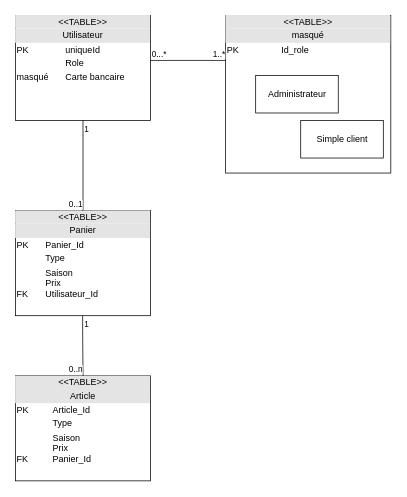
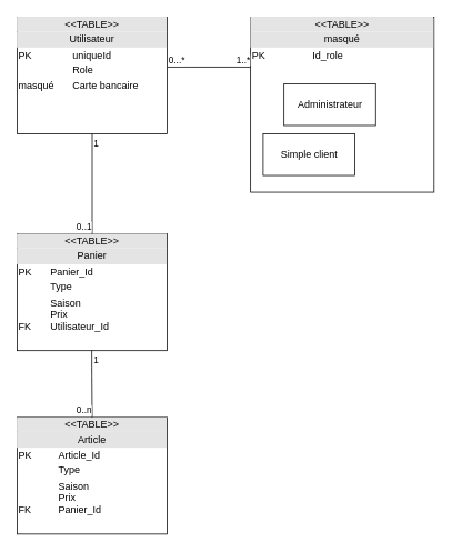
  <mxCell id="0" />
  <mxCell id="1" parent="0" />
  <mxCell id="2" value="&lt;div style=&quot;text-align: center ; box-sizing: border-box ; width: 100% ; background: rgb(228 , 228 , 228) ; padding: 2px&quot;&gt;&amp;lt;&amp;lt;TABLE&amp;gt;&amp;gt;&lt;/div&gt;&lt;div style=&quot;text-align: center ; box-sizing: border-box ; width: 100% ; background: rgb(228 , 228 , 228) ; padding: 2px&quot;&gt;Utilisateur&lt;/div&gt;&lt;table style=&quot;width: 100% ; font-size: 1em&quot; cellpadding=&quot;2&quot; cellspacing=&quot;0&quot;&gt;&lt;tbody&gt;&lt;tr&gt;&lt;td&gt;PK&lt;/td&gt;&lt;td&gt;uniqueId&lt;/td&gt;&lt;/tr&gt;&lt;tr&gt;&lt;td&gt;&lt;/td&gt;&lt;td&gt;Role&lt;/td&gt;&lt;/tr&gt;&lt;tr&gt;&lt;td&gt;masqué&lt;/td&gt;&lt;td&gt;Carte bancaire&lt;/td&gt;&lt;/tr&gt;&lt;/tbody&gt;&lt;/table&gt;" style="verticalAlign=top;align=left;overflow=fill;html=1;" parent="1" vertex="1"><mxGeometry x="20" y="20" width="180" height="140" as="geometry" /></mxCell>
  <mxCell id="3" value="&lt;div style=&quot;text-align: center ; box-sizing: border-box ; width: 100% ; background: rgb(228 , 228 , 228) ; padding: 2px&quot;&gt;&amp;lt;&amp;lt;TABLE&amp;gt;&amp;gt;&lt;/div&gt;&lt;div style=&quot;text-align: center ; box-sizing: border-box ; width: 100% ; background: rgb(228 , 228 , 228) ; padding: 2px&quot;&gt;Article&lt;/div&gt;&lt;table style=&quot;width: 100% ; font-size: 1em&quot; cellpadding=&quot;2&quot; cellspacing=&quot;0&quot;&gt;&lt;tbody&gt;&lt;tr&gt;&lt;td&gt;PK&lt;/td&gt;&lt;td&gt;Article_Id&lt;/td&gt;&lt;/tr&gt;&lt;tr&gt;&lt;td&gt;&lt;/td&gt;&lt;td&gt;Type&lt;/td&gt;&lt;/tr&gt;&lt;tr&gt;&lt;td&gt;&lt;br&gt;&lt;br&gt;FK&lt;/td&gt;&lt;td&gt;Saison&lt;br&gt;Prix&lt;br&gt;Panier_Id&lt;/td&gt;&lt;/tr&gt;&lt;/tbody&gt;&lt;/table&gt;" style="verticalAlign=top;align=left;overflow=fill;html=1;" parent="1" vertex="1"><mxGeometry x="20" y="500" width="180" height="140" as="geometry" /></mxCell>
  <mxCell id="4" value="&lt;div style=&quot;text-align: center ; box-sizing: border-box ; width: 100% ; background: rgb(228 , 228 , 228) ; padding: 2px&quot;&gt;&amp;lt;&amp;lt;TABLE&amp;gt;&amp;gt;&lt;/div&gt;&lt;div style=&quot;text-align: center ; box-sizing: border-box ; width: 100% ; background: rgb(228 , 228 , 228) ; padding: 2px&quot;&gt;masqué&lt;/div&gt;&lt;table style=&quot;width: 100% ; font-size: 1em&quot; cellpadding=&quot;2&quot; cellspacing=&quot;0&quot;&gt;&lt;tbody&gt;&lt;tr&gt;&lt;td&gt;PK&lt;/td&gt;&lt;td&gt;Id_role&lt;/td&gt;&lt;/tr&gt;&lt;tr&gt;&lt;td&gt;&lt;/td&gt;&lt;td&gt;&lt;br&gt;&lt;/td&gt;&lt;/tr&gt;&lt;tr&gt;&lt;td&gt;&lt;br&gt;&lt;/td&gt;&lt;td&gt;&lt;br&gt;&lt;/td&gt;&lt;/tr&gt;&lt;/tbody&gt;&lt;/table&gt;" style="verticalAlign=top;align=left;overflow=fill;html=1;" parent="1" vertex="1"><mxGeometry x="300" y="20" width="220" height="210" as="geometry" /></mxCell>
  <mxCell id="5" value="&lt;div style=&quot;text-align: center ; box-sizing: border-box ; width: 100% ; background: rgb(228 , 228 , 228) ; padding: 2px&quot;&gt;&amp;lt;&amp;lt;TABLE&amp;gt;&amp;gt;&lt;/div&gt;&lt;div style=&quot;text-align: center ; box-sizing: border-box ; width: 100% ; background: rgb(228 , 228 , 228) ; padding: 2px&quot;&gt;Panier&lt;/div&gt;&lt;table style=&quot;width: 100% ; font-size: 1em&quot; cellpadding=&quot;2&quot; cellspacing=&quot;0&quot;&gt;&lt;tbody&gt;&lt;tr&gt;&lt;td&gt;PK&lt;/td&gt;&lt;td&gt;Panier_Id&lt;br&gt;&lt;/td&gt;&lt;/tr&gt;&lt;tr&gt;&lt;td&gt;&lt;/td&gt;&lt;td&gt;Type&lt;/td&gt;&lt;/tr&gt;&lt;tr&gt;&lt;td&gt;&lt;br&gt;&lt;br&gt;FK&lt;/td&gt;&lt;td&gt;Saison&lt;br&gt;Prix&lt;br&gt;Utilisateur_Id&lt;/td&gt;&lt;/tr&gt;&lt;/tbody&gt;&lt;/table&gt;" style="verticalAlign=top;align=left;overflow=fill;html=1;" parent="1" vertex="1"><mxGeometry x="20" y="280" width="180" height="140" as="geometry" /></mxCell>
  <mxCell id="6" value="Administrateur" style="html=1;" parent="1" vertex="1"><mxGeometry x="340" y="100" width="110" height="50" as="geometry" /></mxCell>
- <mxCell id="7" value="Simple client" style="html=1;" parent="1" vertex="1"><mxGeometry x="400" y="160" width="110" height="50" as="geometry" /></mxCell>
+ <mxCell id="7" value="Simple client" style="html=1;" parent="1" vertex="1"><mxGeometry x="315" y="160" width="110" height="50" as="geometry" /></mxCell>
  <mxCell id="8" value="" style="endArrow=none;html=1;edgeStyle=orthogonalEdgeStyle;" parent="1" edge="1"><mxGeometry relative="1" as="geometry"><mxPoint x="200" y="80" as="sourcePoint" /><mxPoint x="300" y="80" as="targetPoint" /></mxGeometry></mxCell>
  <mxCell id="9" value="0...*" style="edgeLabel;resizable=0;html=1;align=left;verticalAlign=bottom;" parent="8" connectable="0" vertex="1"><mxGeometry x="-1" relative="1" as="geometry" /></mxCell>
  <mxCell id="10" value="1..*" style="edgeLabel;resizable=0;html=1;align=right;verticalAlign=bottom;" parent="8" connectable="0" vertex="1"><mxGeometry x="1" relative="1" as="geometry" /></mxCell>
  <mxCell id="11" value="" style="endArrow=none;html=1;edgeStyle=orthogonalEdgeStyle;exitX=0.5;exitY=1;exitDx=0;exitDy=0;entryX=0.5;entryY=0;entryDx=0;entryDy=0;" parent="1" source="2" target="5" edge="1"><mxGeometry relative="1" as="geometry"><mxPoint x="110" y="230" as="sourcePoint" /><mxPoint x="210" y="230" as="targetPoint" /></mxGeometry></mxCell>
  <mxCell id="12" value="1" style="edgeLabel;resizable=0;html=1;align=left;verticalAlign=bottom;" parent="11" connectable="0" vertex="1"><mxGeometry x="-1" relative="1" as="geometry"><mxPoint y="20" as="offset" /></mxGeometry></mxCell>
  <mxCell id="13" value="0..1" style="edgeLabel;resizable=0;html=1;align=right;verticalAlign=bottom;" parent="11" connectable="0" vertex="1"><mxGeometry x="1" relative="1" as="geometry" /></mxCell>
  <mxCell id="14" value="" style="endArrow=none;html=1;edgeStyle=orthogonalEdgeStyle;" parent="1" edge="1"><mxGeometry relative="1" as="geometry"><mxPoint x="109.5" y="420" as="sourcePoint" /><mxPoint x="110" y="500" as="targetPoint" /><Array as="points"><mxPoint x="110" y="440" /><mxPoint x="110" y="440" /></Array></mxGeometry></mxCell>
  <mxCell id="15" value="1" style="edgeLabel;resizable=0;html=1;align=left;verticalAlign=bottom;" parent="14" connectable="0" vertex="1"><mxGeometry x="-1" relative="1" as="geometry"><mxPoint y="20" as="offset" /></mxGeometry></mxCell>
  <mxCell id="16" value="0..n" style="edgeLabel;resizable=0;html=1;align=right;verticalAlign=bottom;" parent="14" connectable="0" vertex="1"><mxGeometry x="1" relative="1" as="geometry" /></mxCell>
